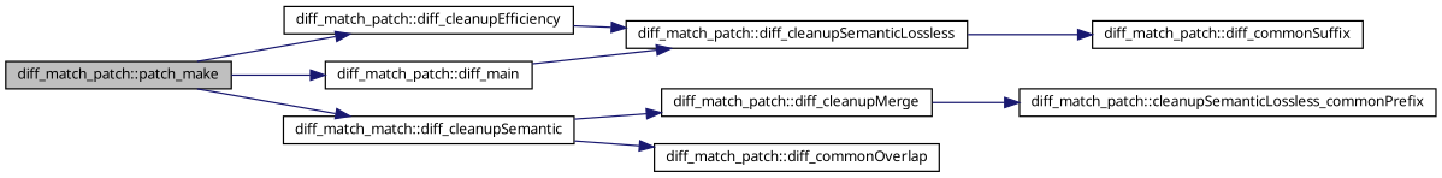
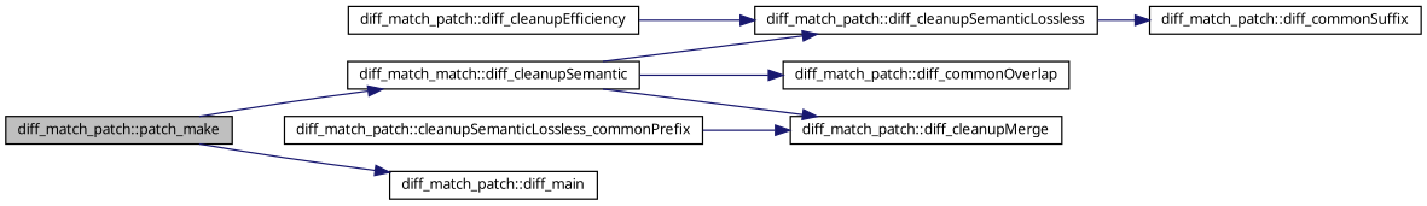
  digraph {
    rankdir=LR
    node [color=black fillcolor=white fontname="FreeSans.ttf" fontsize=10 shape=record style=filled]
    edge [color=midnightblue fontname="FreeSans.ttf" fontsize=10 labelfontname="FreeSans.ttf" labelfontsize=10 style=solid]
    n1 [fillcolor=grey75 fontcolor=black height=0.2 label="diff_match_patch::patch_make" width=0.4]
    n2 [height=0.2 label="diff_match_patch::diff_cleanupEfficiency" width=0.4]
    n3 [height=0.2 label="diff_match_match::diff_cleanupSemantic" width=0.4]
    n4 [height=0.2 label="diff_match_patch::diff_main" width=0.4]
    n5 [height=0.2 label="diff_match_patch::diff_cleanupSemanticLossless" width=0.4]
    n6 [height=0.2 label="diff_match_patch::diff_cleanupMerge" width=0.4]
    n7 [height=0.2 label="diff_match_patch::diff_commonOverlap" width=0.4]
    n8 [height=0.2 label="diff_match_patch::cleanupSemanticLossless_commonPrefix" width=0.4]
    n9 [height=0.2 label="diff_match_patch::diff_commonSuffix" width=0.4]
-   n1 -> n2
    n1 -> n3
    n1 -> n4
    n2 -> n5
-   n4 -> n5
+   n3 -> n5
    n3 -> n6
    n3 -> n7
    n5 -> n9
-   n6 -> n8
+   n8 -> n6
  }
